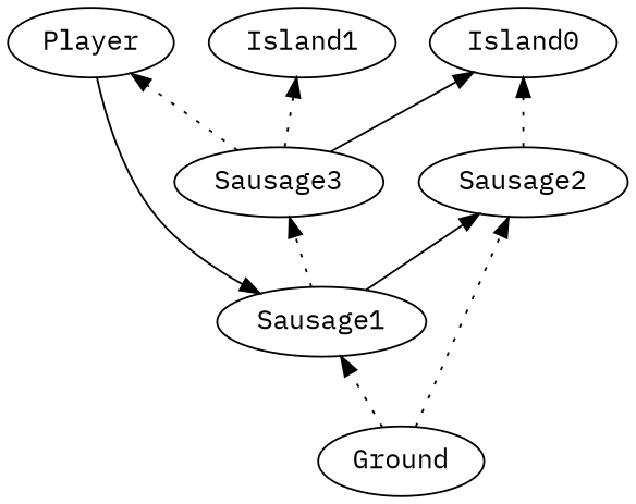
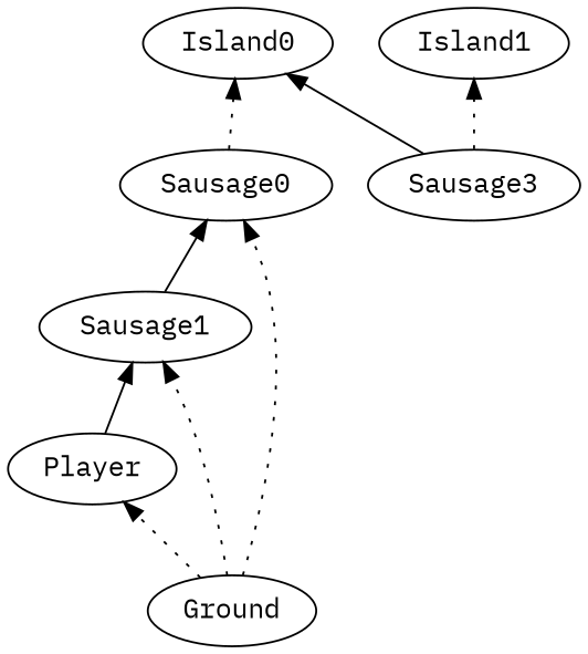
  digraph {
    fontname="IBM Plex Mono"
    rankdir=BT
    node [fontname="IBM Plex Mono"]
    edge [fontname="IBM Plex Mono" style=dotted]
    Ground
    Player
    Sausage1
-   Sausage2
+   Sausage2 [label=Sausage0]
    n5 [label=Sausage3]
    Island0
    Island1
-   n5 -> Player
+   Ground -> Player
    Ground -> Sausage1
    Ground -> Sausage2
    Player -> Sausage1 [style=""]
    Sausage1 -> Sausage2 [style=""]
-   Sausage1 -> n5
    Sausage2 -> Island0
    n5 -> Island0 [style=""]
    n5 -> Island1
  }
